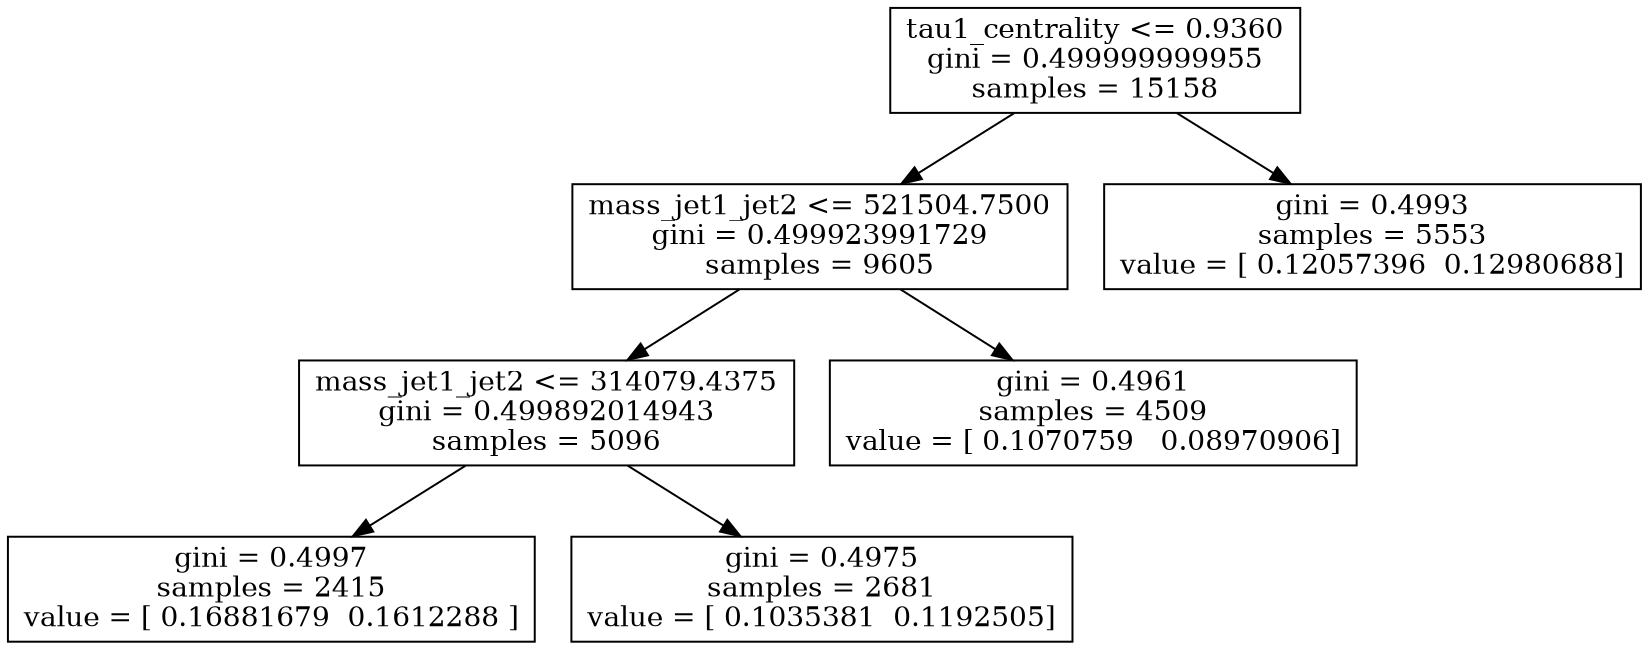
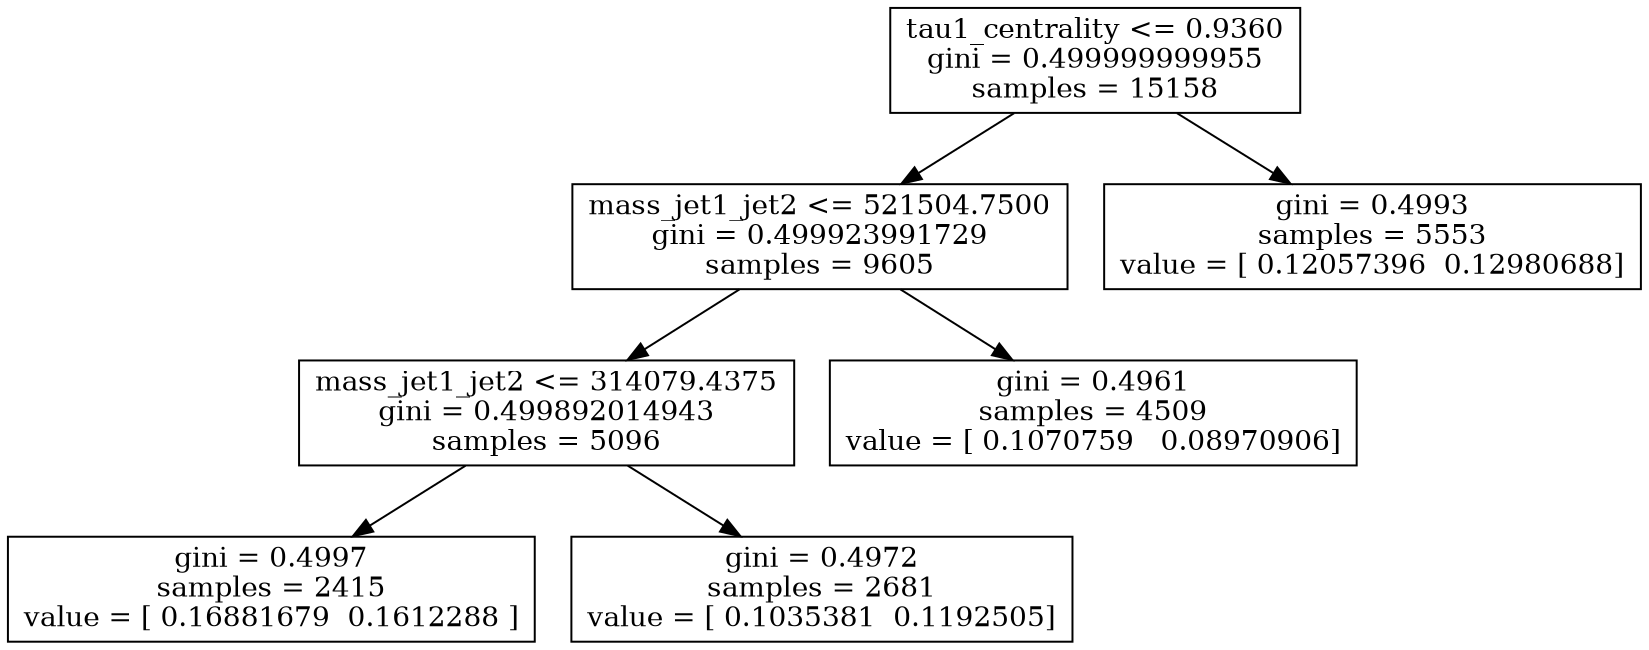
  digraph {
    node [shape=box]
    n1 [label="tau1_centrality <= 0.9360\ngini = 0.499999999955\nsamples = 15158"]
    n2 [label="mass_jet1_jet2 <= 521504.7500\ngini = 0.499923991729\nsamples = 9605"]
    n3 [label="gini = 0.4993\nsamples = 5553\nvalue = [ 0.12057396  0.12980688]"]
    n4 [label="mass_jet1_jet2 <= 314079.4375\ngini = 0.499892014943\nsamples = 5096"]
    n5 [label="gini = 0.4961\nsamples = 4509\nvalue = [ 0.1070759   0.08970906]"]
    n6 [label="gini = 0.4997\nsamples = 2415\nvalue = [ 0.16881679  0.1612288 ]"]
-   n7 [label="gini = 0.4975\nsamples = 2681\nvalue = [ 0.1035381  0.1192505]"]
+   n7 [label="gini = 0.4972\nsamples = 2681\nvalue = [ 0.1035381  0.1192505]"]
    n1 -> n2
    n1 -> n3
    n2 -> n4
    n2 -> n5
    n4 -> n6
    n4 -> n7
  }
